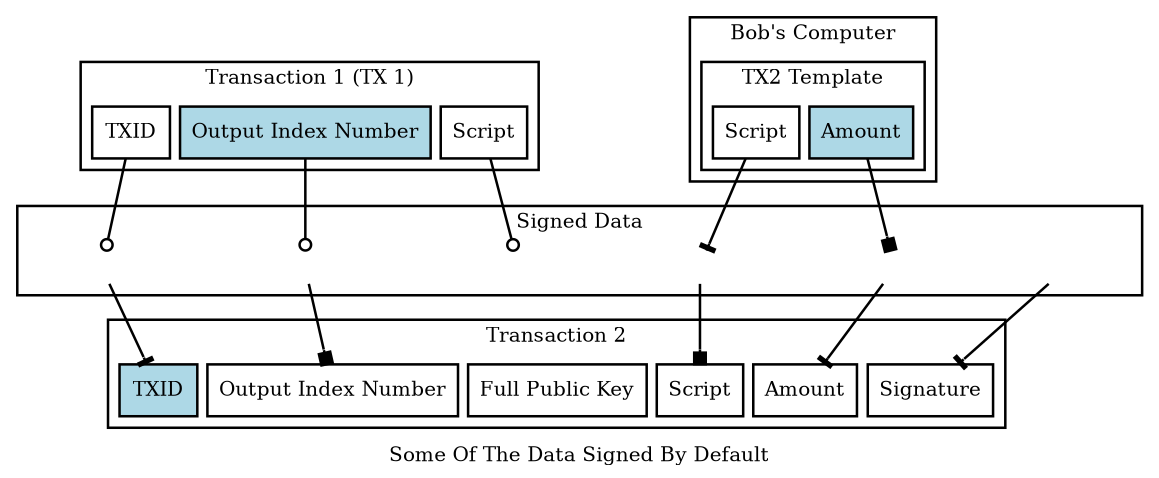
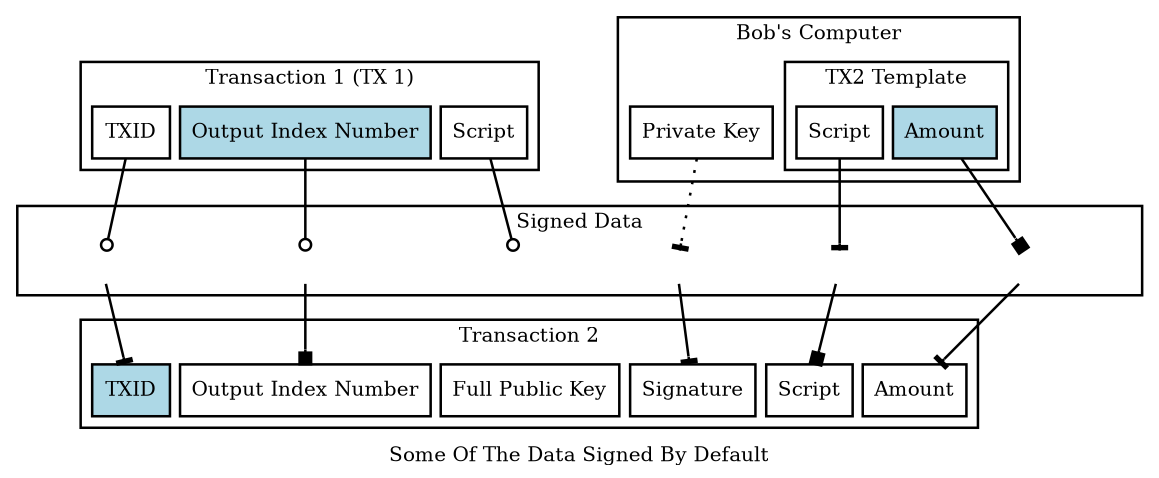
  digraph {
    label="Some Of The Data Signed By Default"
    nodesep=0.1
    penwidth=1.75
    rankdir=TB
    ranksep=-0.1
    node [penwidth=1.75 shape=box style=filled fillcolor=white]
    edge [arrowhead=tee minlen=2 penwidth=1.75]
    n1 [label=TXID]
    sig_tx1_txid [height=0 style=invis width=0.7 fillcolor=""]
    n3 [label="Output Index Number" fillcolor=lightblue]
    sig_tx1_vout [height=0 style=invis width=2.3 fillcolor=""]
    n5 [label=Script]
    sig_tx1_script [height=0 style=invis width=1.6 fillcolor=""]
    sig_tx2t_script [height=0 style=invis width=0.75 fillcolor=""]
    sig_tx2t_amount [height=0 style=invis width=0.95 fillcolor=""]
    signature [height=0 style=invis width=1.25 fillcolor=""]
+   n10 [label="Private Key"]
    n11 [label=Script]
    n12 [label=Amount fillcolor=lightblue]
    n13 [label=TXID fillcolor=lightblue]
    n14 [label="Output Index Number"]
    n15 [label=Script]
    n16 [label="Full Public Key"]
    n17 [label=Amount]
    n18 [label=Signature]
    subgraph sub_1 {
      n1
      sig_tx1_txid
      n3
      sig_tx1_vout
      n5
      sig_tx1_script
      sig_tx2t_script
      sig_tx2t_amount
      signature
+     n10
      n11
      n12
    }
    subgraph cluster_2 {
      label="Signed Data"
      sig_tx1_txid
      sig_tx1_vout
      sig_tx1_script
      sig_tx2t_script
      sig_tx2t_amount
      signature
    }
    subgraph cluster_3 {
      label="Transaction 1 (TX 1)"
      n1
      n3
      n5
    }
    subgraph cluster_4 {
      label="Transaction 2"
      n13
      n14
      n15
      n16
      n17
      n18
    }
    subgraph cluster_5 {
      label="Bob's Computer"
+     n10
      subgraph cluster_6 {
        label="TX2 Template"
        n11
        n12
      }
    }
    n1 -> sig_tx1_txid [arrowhead=odot]
    sig_tx1_txid -> n13
    n3 -> sig_tx1_vout [arrowhead=odot]
    sig_tx1_vout -> n14 [arrowhead=box]
    n5 -> sig_tx1_script [arrowhead=odot]
    sig_tx2t_script -> n15 [arrowhead=box]
    sig_tx2t_amount -> n17
    signature -> n18
+   n10 -> signature [style=dotted]
    n11 -> sig_tx2t_script
    n12 -> sig_tx2t_amount [arrowhead=box]
  }
